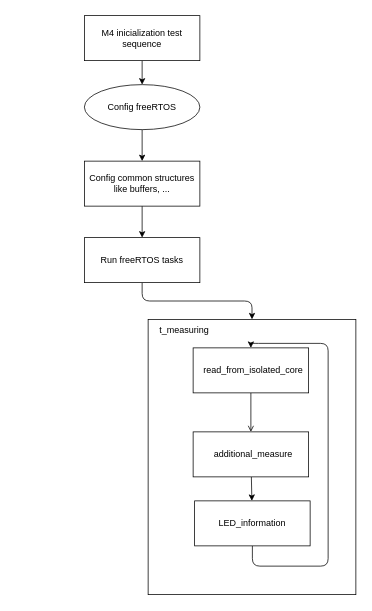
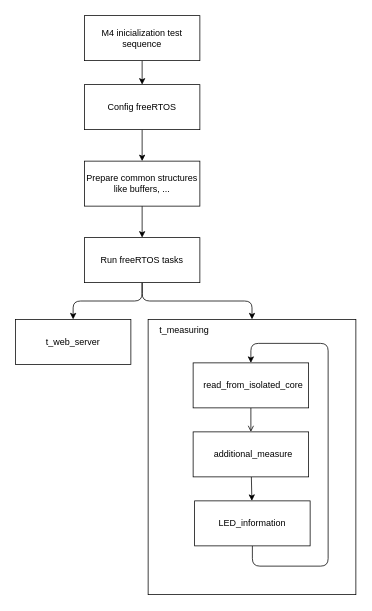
  <mxCell id="0" />
  <mxCell id="1" parent="0" />
  <mxCell id="2" value="&lt;span style=&quot;color: rgb(0, 0, 0);&quot;&gt;&amp;nbsp;&amp;nbsp;&lt;/span&gt;&lt;span style=&quot;color: rgb(0, 0, 0);&quot;&gt;&amp;nbsp; t_measuring&lt;/span&gt;" style="rounded=0;whiteSpace=wrap;html=1;align=left;verticalAlign=top;" parent="1" vertex="1"><mxGeometry x="197" y="425" width="277" height="367" as="geometry" /></mxCell>
  <mxCell id="3" style="edgeStyle=orthogonalEdgeStyle;html=1;exitX=0.5;exitY=1;exitDx=0;exitDy=0;entryX=0.5;entryY=0;entryDx=0;entryDy=0;" parent="1" source="4" target="14" edge="1"><mxGeometry relative="1" as="geometry"><Array as="points"><mxPoint x="336" y="754" /><mxPoint x="437" y="754" /><mxPoint x="437" y="457" /><mxPoint x="334" y="457" /></Array></mxGeometry></mxCell>
  <mxCell id="4" value="LED_information" style="rounded=0;whiteSpace=wrap;html=1;" parent="1" vertex="1"><mxGeometry x="259" y="667" width="154" height="60" as="geometry" /></mxCell>
  <mxCell id="5" style="edgeStyle=none;html=1;exitX=0.5;exitY=1;exitDx=0;exitDy=0;" parent="1" source="6" target="11" edge="1"><mxGeometry relative="1" as="geometry" /></mxCell>
- <mxCell id="6" value="Config freeRTOS" style="ellipse;whiteSpace=wrap;html=1;" parent="1" vertex="1"><mxGeometry x="112" y="112" width="154" height="60" as="geometry" /></mxCell>
+ <mxCell id="6" value="Config freeRTOS" style="rounded=0;whiteSpace=wrap;html=1;" parent="1" vertex="1"><mxGeometry x="112" y="112" width="154" height="60" as="geometry" /></mxCell>
+ <mxCell id="7" style="edgeStyle=orthogonalEdgeStyle;html=1;exitX=0.5;exitY=1;exitDx=0;exitDy=0;entryX=0.5;entryY=0;entryDx=0;entryDy=0;" parent="1" source="9" target="12" edge="1"><mxGeometry relative="1" as="geometry" /></mxCell>
  <mxCell id="8" style="edgeStyle=orthogonalEdgeStyle;html=1;exitX=0.5;exitY=1;exitDx=0;exitDy=0;entryX=0.5;entryY=0;entryDx=0;entryDy=0;" parent="1" source="9" target="2" edge="1"><mxGeometry relative="1" as="geometry" /></mxCell>
  <mxCell id="9" value="Run freeRTOS tasks" style="rounded=0;whiteSpace=wrap;html=1;" parent="1" vertex="1"><mxGeometry x="112" y="316" width="154" height="60" as="geometry" /></mxCell>
  <mxCell id="10" style="edgeStyle=none;html=1;exitX=0.5;exitY=1;exitDx=0;exitDy=0;" parent="1" source="11" target="9" edge="1"><mxGeometry relative="1" as="geometry" /></mxCell>
- <mxCell id="11" value="Config common structures&lt;div&gt;like buffers, ...&lt;/div&gt;" style="rounded=0;whiteSpace=wrap;html=1;" parent="1" vertex="1"><mxGeometry x="112" y="214" width="154" height="60" as="geometry" /></mxCell>
+ <mxCell id="11" value="Prepare common structures&lt;div&gt;like buffers, ...&lt;/div&gt;" style="rounded=0;whiteSpace=wrap;html=1;" parent="1" vertex="1"><mxGeometry x="112" y="214" width="154" height="60" as="geometry" /></mxCell>
+ <mxCell id="12" value="t_web_server" style="rounded=0;whiteSpace=wrap;html=1;" parent="1" vertex="1"><mxGeometry x="20" y="425" width="154" height="60" as="geometry" /></mxCell>
  <mxCell id="13" style="edgeStyle=none;html=1;endArrow=open;" parent="1" source="14" target="16" edge="1"><mxGeometry relative="1" as="geometry" /></mxCell>
- <mxCell id="14" value="&lt;span style=&quot;color: rgb(0, 0, 0); text-align: left;&quot;&gt;&amp;nbsp; read_from_isolated_core&lt;/span&gt;" style="rounded=0;whiteSpace=wrap;html=1;" parent="1" vertex="1"><mxGeometry x="257" y="463" width="154" height="60" as="geometry" /></mxCell>
+ <mxCell id="14" value="&lt;span style=&quot;color: rgb(0, 0, 0); text-align: left;&quot;&gt;&amp;nbsp; read_from_isolated_core&lt;/span&gt;" style="rounded=0;whiteSpace=wrap;html=1;" parent="1" vertex="1"><mxGeometry x="257" y="483" width="154" height="60" as="geometry" /></mxCell>
  <mxCell id="15" style="edgeStyle=none;html=1;" parent="1" source="16" target="4" edge="1"><mxGeometry relative="1" as="geometry" /></mxCell>
  <mxCell id="16" value="&lt;span style=&quot;color: rgb(0, 0, 0); text-align: left;&quot;&gt;&amp;nbsp; additional_measure&lt;/span&gt;" style="rounded=0;whiteSpace=wrap;html=1;" parent="1" vertex="1"><mxGeometry x="257" y="575" width="154" height="60" as="geometry" /></mxCell>
  <mxCell id="17" style="edgeStyle=none;html=1;exitX=0.5;exitY=1;exitDx=0;exitDy=0;" edge="1" parent="1" source="18" target="6"><mxGeometry relative="1" as="geometry" /></mxCell>
  <mxCell id="18" value="M4 inicialization test sequence" style="rounded=0;whiteSpace=wrap;html=1;" vertex="1" parent="1"><mxGeometry x="112" y="20" width="154" height="60" as="geometry" /></mxCell>
